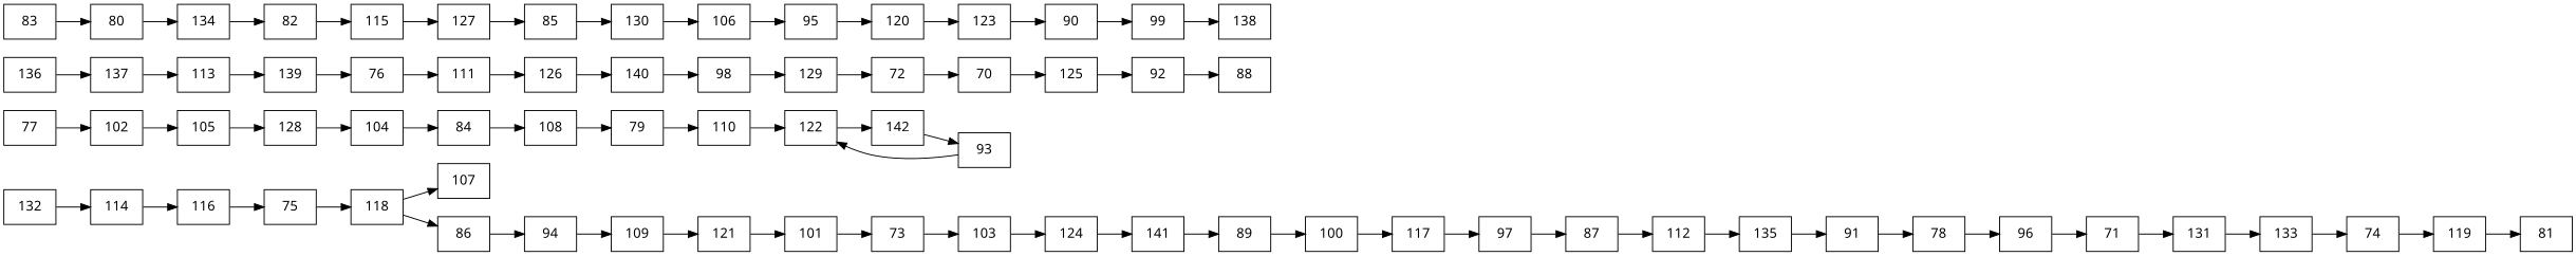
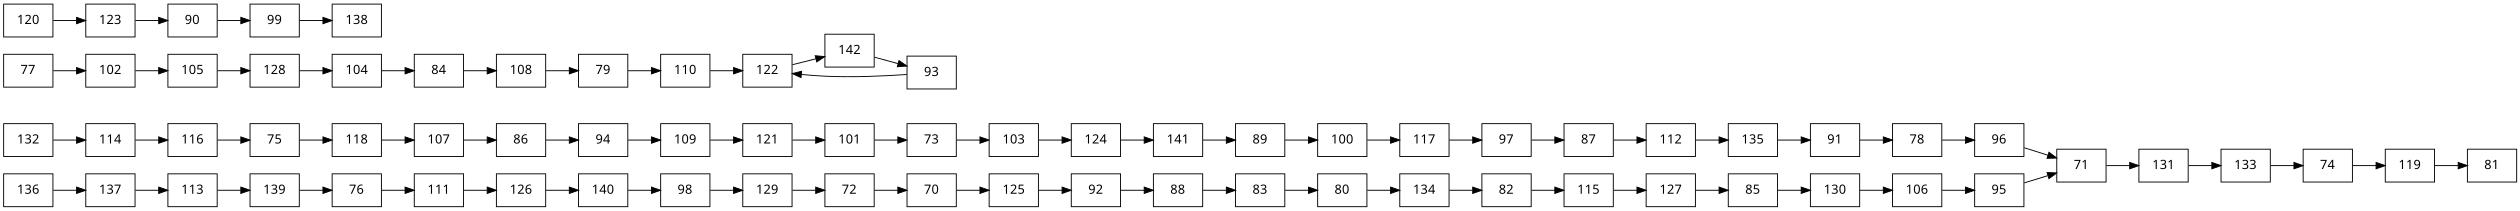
  digraph {
    fontname="Noto Sans"
    rankdir=LR
    node [fontname="Noto Sans" shape=record]
    edge [fontname="Noto Sans"]
    n1 [label="{132}"]
    n2 [label="{114}"]
    n3 [label="{116}"]
    n4 [label="{75}"]
    n5 [label="{118}"]
    n6 [label="{107}"]
    n7 [label="{86}"]
    n8 [label="{94}"]
    n9 [label="{109}"]
    n10 [label="{121}"]
    n11 [label="{101}"]
    n12 [label="{73}"]
    n13 [label="{103}"]
    n14 [label="{124}"]
    n15 [label="{141}"]
    n16 [label="{89}"]
    n17 [label="{100}"]
    n18 [label="{117}"]
    n19 [label="{97}"]
    n20 [label="{87}"]
    n21 [label="{112}"]
    n22 [label="{135}"]
    n23 [label="{91}"]
    n24 [label="{78}"]
    n25 [label="{96}"]
    n26 [label="{71}"]
    n27 [label="{131}"]
    n28 [label="{133}"]
    n29 [label="{74}"]
    n30 [label="{119}"]
    n31 [label="{81}"]
    n32 [label="{77}"]
    n33 [label="{102}"]
    n34 [label="{105}"]
    n35 [label="{128}"]
    n36 [label="{104}"]
    n37 [label="{84}"]
    n38 [label="{108}"]
    n39 [label="{79}"]
    n40 [label="{110}"]
    n41 [label="{122}"]
    n42 [label="{142}"]
    n43 [label="{93}"]
    n44 [label="{136}"]
    n45 [label="{137}"]
    n46 [label="{113}"]
    n47 [label="{139}"]
    n48 [label="{76}"]
    n49 [label="{111}"]
    n50 [label="{126}"]
    n51 [label="{140}"]
    n52 [label="{98}"]
    n53 [label="{129}"]
    n54 [label="{72}"]
    n55 [label="{70}"]
    n56 [label="{125}"]
    n57 [label="{92}"]
    n58 [label="{88}"]
    n59 [label="{83}"]
    n60 [label="{80}"]
    n61 [label="{134}"]
    n62 [label="{82}"]
    n63 [label="{115}"]
    n64 [label="{127}"]
    n65 [label="{85}"]
    n66 [label="{130}"]
    n67 [label="{106}"]
    n68 [label="{95}"]
    n69 [label="{120}"]
    n70 [label="{123}"]
    n71 [label="{90}"]
    n72 [label="{99}"]
    n73 [label="{138}"]
    n1 -> n2
    n2 -> n3
    n3 -> n4
    n4 -> n5
    n5 -> n6
-   n5 -> n7
+   n6 -> n7
    n7 -> n8
    n8 -> n9
    n9 -> n10
    n10 -> n11
    n11 -> n12
    n12 -> n13
    n13 -> n14
    n14 -> n15
    n15 -> n16
    n16 -> n17
    n17 -> n18
    n18 -> n19
    n19 -> n20
    n20 -> n21
    n21 -> n22
    n22 -> n23
    n23 -> n24
    n24 -> n25
    n25 -> n26
    n26 -> n27
    n27 -> n28
    n28 -> n29
    n29 -> n30
    n30 -> n31
    n32 -> n33
    n33 -> n34
    n34 -> n35
    n35 -> n36
    n36 -> n37
    n37 -> n38
    n38 -> n39
    n39 -> n40
    n40 -> n41
    n41 -> n42
    n42 -> n43
    n43 -> n41
    n44 -> n45
    n45 -> n46
    n46 -> n47
    n47 -> n48
    n48 -> n49
    n49 -> n50
    n50 -> n51
    n51 -> n52
    n52 -> n53
    n53 -> n54
    n54 -> n55
    n55 -> n56
    n56 -> n57
    n57 -> n58
+   n58 -> n59
    n59 -> n60
    n60 -> n61
    n61 -> n62
    n62 -> n63
    n63 -> n64
    n64 -> n65
    n65 -> n66
    n66 -> n67
    n67 -> n68
-   n68 -> n69
+   n68 -> n26
    n69 -> n70
    n70 -> n71
    n71 -> n72
    n72 -> n73
  }
